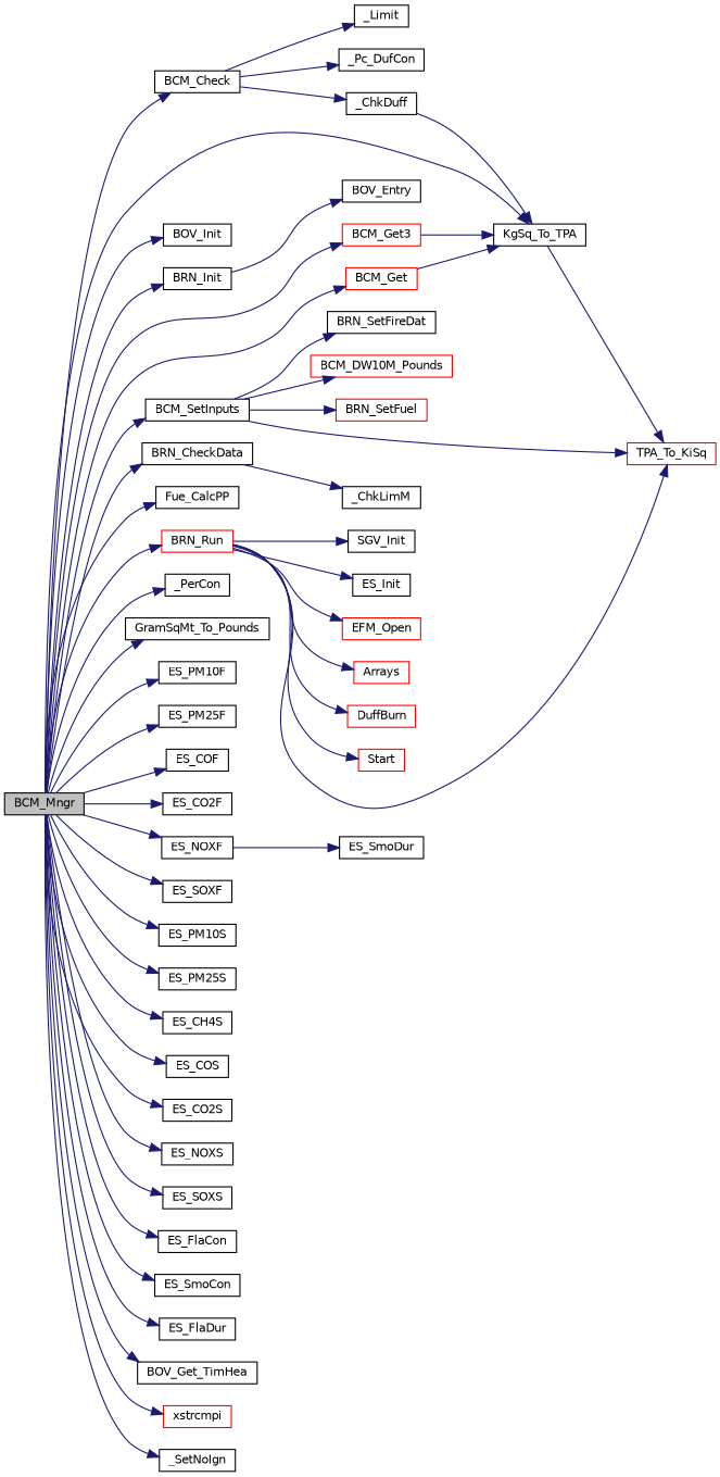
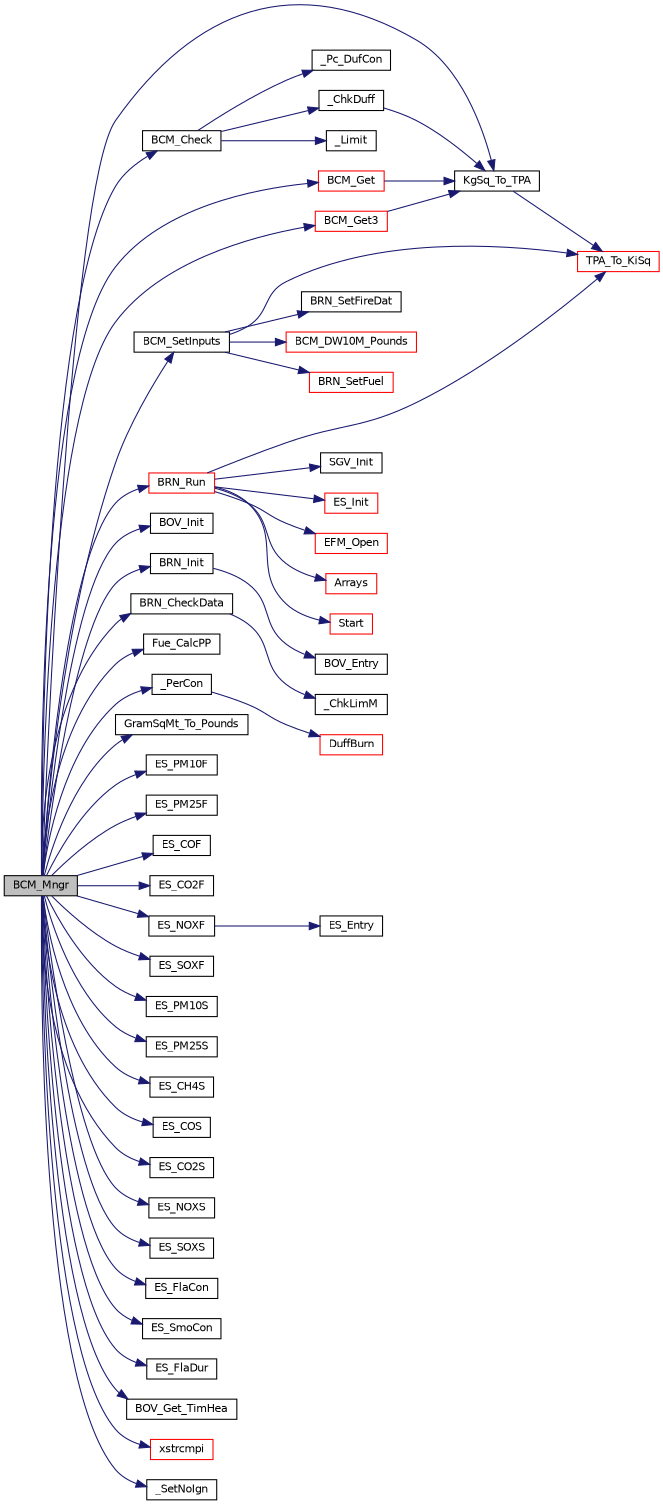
  digraph {
    rankdir=LR
    node [color=black fillcolor=white fontname=Helvetica fontsize=10 shape=record style=filled]
    edge [color=midnightblue fontname=Helvetica fontsize=10 labelfontname=Helvetica labelfontsize=10 style=solid]
    n1 [fillcolor=grey75 fontcolor=black height=0.2 label=BCM_Mngr width=0.4]
    n2 [height=0.2 label=BCM_Check width=0.4]
    n3 [height=0.2 label=KgSq_To_TPA width=0.4]
    n4 [height=0.2 label=BOV_Init width=0.4]
    n5 [height=0.2 label=BRN_Init width=0.4]
    n6 [height=0.2 label=BCM_SetInputs width=0.4]
    n7 [height=0.2 label=BRN_CheckData width=0.4]
    n8 [color=red height=0.2 label=BRN_Run width=0.4]
    n9 [color=red height=0.2 label=BCM_Get width=0.4]
    n10 [height=0.2 label=Fue_CalcPP width=0.4]
    n11 [color=red height=0.2 label=BCM_Get3 width=0.4]
    n12 [height=0.2 label=_PerCon width=0.4]
    n13 [height=0.2 label=GramSqMt_To_Pounds width=0.4]
    n14 [height=0.2 label=ES_PM10F width=0.4]
    n15 [height=0.2 label=ES_PM25F width=0.4]
    n16 [height=0.2 label=ES_COF width=0.4]
    n17 [height=0.2 label=ES_CO2F width=0.4]
    n18 [height=0.2 label=ES_NOXF width=0.4]
    n19 [height=0.2 label=ES_SOXF width=0.4]
    n20 [height=0.2 label=ES_PM10S width=0.4]
    n21 [height=0.2 label=ES_PM25S width=0.4]
    n22 [height=0.2 label=ES_CH4S width=0.4]
    n23 [height=0.2 label=ES_COS width=0.4]
    n24 [height=0.2 label=ES_CO2S width=0.4]
    n25 [height=0.2 label=ES_NOXS width=0.4]
    n26 [height=0.2 label=ES_SOXS width=0.4]
    n27 [height=0.2 label=ES_FlaCon width=0.4]
    n28 [height=0.2 label=ES_SmoCon width=0.4]
    n29 [height=0.2 label=ES_FlaDur width=0.4]
    n30 [height=0.2 label=BOV_Get_TimHea width=0.4]
    n31 [color=red height=0.2 label=xstrcmpi width=0.4]
    n32 [height=0.2 label=_SetNoIgn width=0.4]
    n33 [height=0.2 label=_Pc_DufCon width=0.4]
    n34 [height=0.2 label=_ChkDuff width=0.4]
    n35 [height=0.2 label=_Limit width=0.4]
    n36 [color=red height=0.2 label=TPA_To_KiSq width=0.4]
    n37 [height=0.2 label=BOV_Entry width=0.4]
    n38 [height=0.2 label=BRN_SetFireDat width=0.4]
    n39 [color=red height=0.2 label=BCM_DW10M_Pounds width=0.4]
    n40 [color=red height=0.2 label=BRN_SetFuel width=0.4]
    n41 [height=0.2 label=_ChkLimM width=0.4]
    n42 [height=0.2 label=SGV_Init width=0.4]
-   n43 [height=0.2 label=ES_Init width=0.4]
+   n43 [color=red height=0.2 label=ES_Init width=0.4]
    n44 [color=red height=0.2 label=EFM_Open width=0.4]
    n45 [color=red height=0.2 label=Arrays width=0.4]
    n46 [color=red height=0.2 label=DuffBurn width=0.4]
    n47 [color=red height=0.2 label=Start width=0.4]
-   n48 [height=0.2 label=ES_SmoDur width=0.4]
+   n48 [height=0.2 label=ES_Entry width=0.4]
    n1 -> n2
    n1 -> n3
    n1 -> n4
    n1 -> n5
    n1 -> n6
    n1 -> n7
    n1 -> n8
    n1 -> n9
    n1 -> n10
    n1 -> n11
    n1 -> n12
    n1 -> n13
    n1 -> n14
    n1 -> n15
    n1 -> n16
    n1 -> n17
    n1 -> n18
    n1 -> n19
    n1 -> n20
    n1 -> n21
    n1 -> n22
    n1 -> n23
    n1 -> n24
    n1 -> n25
    n1 -> n26
    n1 -> n27
    n1 -> n28
    n1 -> n29
    n1 -> n30
    n1 -> n31
    n1 -> n32
    n2 -> n33
    n2 -> n34
    n2 -> n35
    n3 -> n36
    n5 -> n37
    n6 -> n36
    n6 -> n38
    n6 -> n39
    n6 -> n40
    n7 -> n41
    n8 -> n36
    n8 -> n42
    n8 -> n43
    n8 -> n44
    n8 -> n45
-   n8 -> n46
+   n12 -> n46
    n8 -> n47
    n9 -> n3
    n11 -> n3
    n18 -> n48
    n34 -> n3
  }
